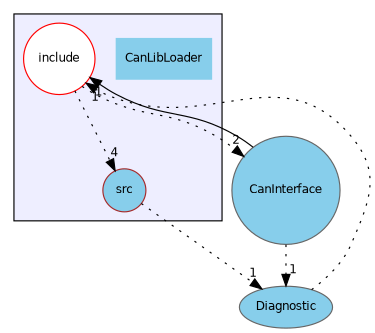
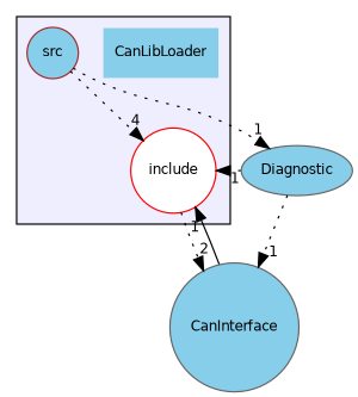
  digraph {
    compound=true
    node [color=brown fillcolor=skyblue fontname=Helvetica fontsize=10 shape=circle style=filled]
    edge [arrowhead=normal headlabel=1 labeldistance=1.5 labelfontname=Helvetica labelfontsize=10 style=dotted]
    n1 [label=CanLibLoader shape=plaintext]
    n2 [color=red fillcolor=white label=include]
    n3 [label=src]
    n4 [color=gray40 label=CanInterface]
    n5 [color=gray40 label=Diagnostic shape=ellipse]
    subgraph cluster_1 {
      bgcolor="#eeeeff"
      pencolor=black
      n1
      n2
      n3
    }
    n2 -> n4 [headlabel=2]
-   n2 -> n3 [headlabel=4]
+   n3 -> n2 [headlabel=4]
    n3 -> n5
    n4 -> n2 [style=solid]
    n5 -> n2
-   n4 -> n5
+   n5 -> n4
  }
